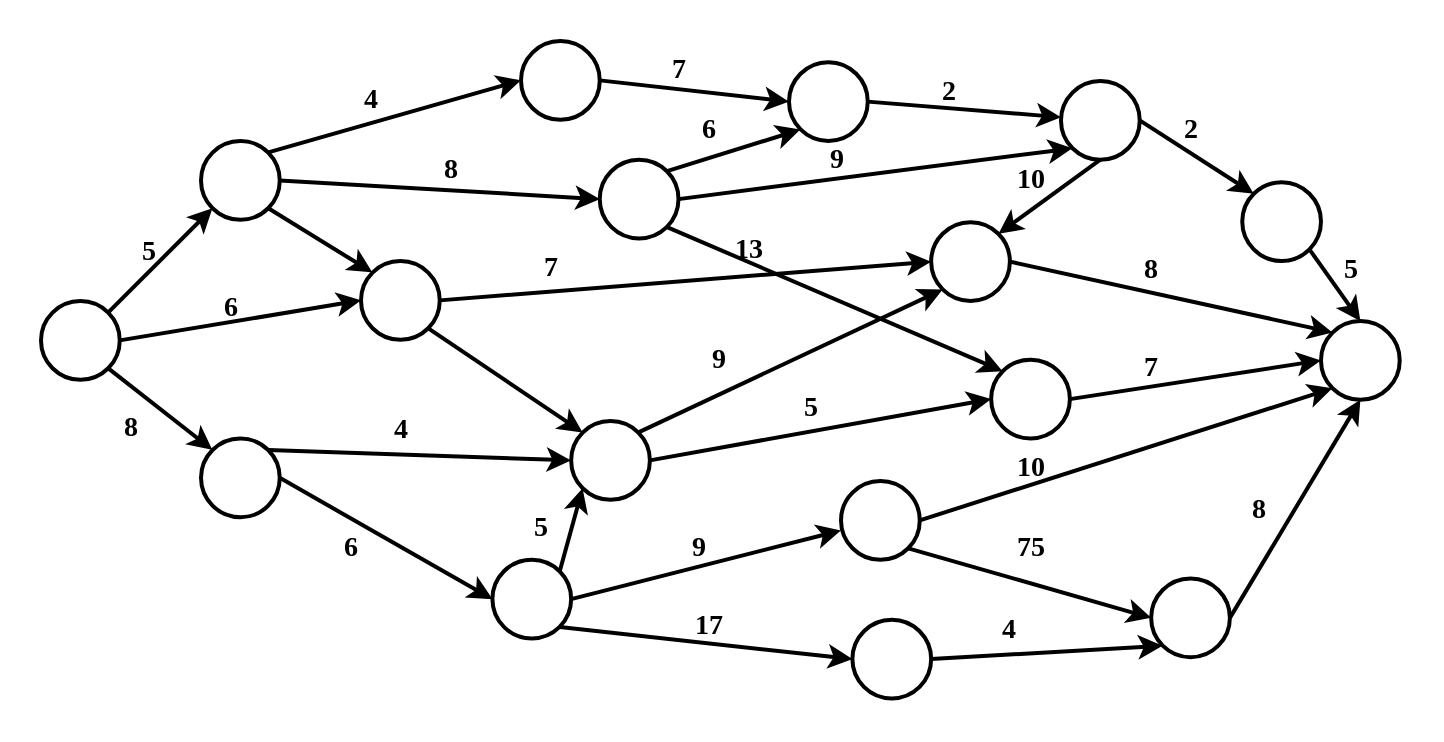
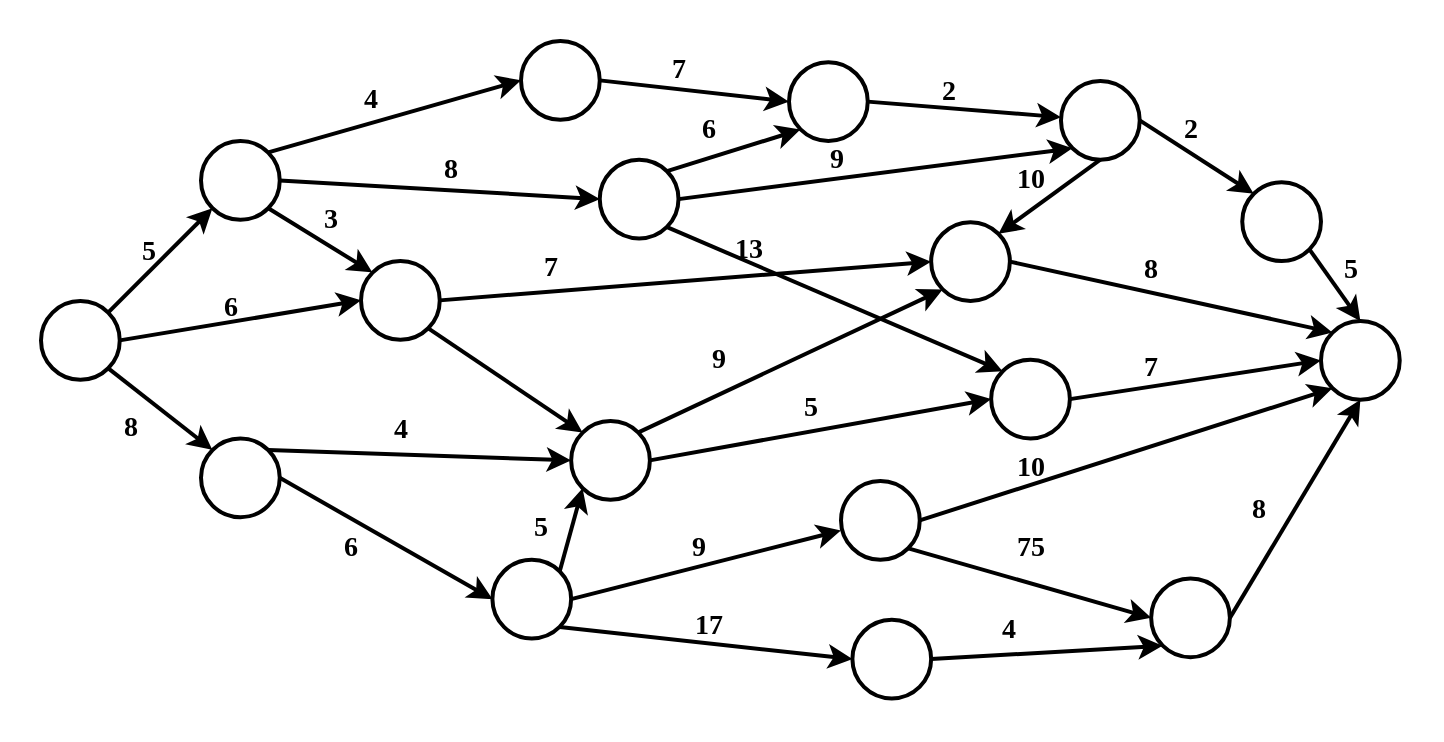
  <mxCell id="0" />
  <mxCell id="1" parent="0" />
  <mxCell id="2" style="rounded=0;orthogonalLoop=1;jettySize=auto;html=1;exitX=0.855;exitY=0.145;exitDx=0;exitDy=0;exitPerimeter=0;entryX=0.145;entryY=0.855;entryDx=0;entryDy=0;entryPerimeter=0;fontFamily=Times New Roman;strokeWidth=2;" parent="1" source="5" target="9" edge="1"><mxGeometry relative="1" as="geometry" /></mxCell>
  <mxCell id="3" style="edgeStyle=none;rounded=0;orthogonalLoop=1;jettySize=auto;html=1;exitX=0.855;exitY=0.855;exitDx=0;exitDy=0;exitPerimeter=0;entryX=0.145;entryY=0.145;entryDx=0;entryDy=0;entryPerimeter=0;strokeWidth=2;fontFamily=Times New Roman;" parent="1" source="5" target="12" edge="1"><mxGeometry relative="1" as="geometry"><mxPoint x="59.371" y="203.031" as="sourcePoint" /></mxGeometry></mxCell>
  <mxCell id="4" style="edgeStyle=none;rounded=0;orthogonalLoop=1;jettySize=auto;html=1;exitX=1;exitY=0.5;exitDx=0;exitDy=0;exitPerimeter=0;entryX=0;entryY=0.5;entryDx=0;entryDy=0;entryPerimeter=0;strokeWidth=2;fontFamily=Times New Roman;" parent="1" source="5" target="15" edge="1"><mxGeometry relative="1" as="geometry" /></mxCell>
  <mxCell id="5" value="" style="verticalLabelPosition=middle;verticalAlign=middle;html=1;shape=mxgraph.flowchart.on-page_reference;fontFamily=Times New Roman;strokeWidth=2;labelPosition=center;align=center;" parent="1" vertex="1"><mxGeometry x="20" y="150" width="39.37" height="39.37" as="geometry" /></mxCell>
  <mxCell id="6" style="edgeStyle=none;rounded=0;orthogonalLoop=1;jettySize=auto;html=1;exitX=0.855;exitY=0.855;exitDx=0;exitDy=0;exitPerimeter=0;entryX=0.145;entryY=0.145;entryDx=0;entryDy=0;entryPerimeter=0;strokeWidth=2;fontFamily=Times New Roman;" parent="1" source="9" target="15" edge="1"><mxGeometry relative="1" as="geometry" /></mxCell>
  <mxCell id="7" style="edgeStyle=none;rounded=0;orthogonalLoop=1;jettySize=auto;html=1;exitX=0.855;exitY=0.145;exitDx=0;exitDy=0;exitPerimeter=0;entryX=0;entryY=0.5;entryDx=0;entryDy=0;entryPerimeter=0;strokeWidth=2;fontFamily=Times New Roman;" parent="1" source="9" target="17" edge="1"><mxGeometry relative="1" as="geometry" /></mxCell>
  <mxCell id="8" style="edgeStyle=none;rounded=0;orthogonalLoop=1;jettySize=auto;html=1;exitX=1;exitY=0.5;exitDx=0;exitDy=0;exitPerimeter=0;entryX=0;entryY=0.5;entryDx=0;entryDy=0;entryPerimeter=0;strokeWidth=2;fontFamily=Times New Roman;" parent="1" source="9" target="21" edge="1"><mxGeometry relative="1" as="geometry" /></mxCell>
  <mxCell id="9" value="" style="verticalLabelPosition=middle;verticalAlign=middle;html=1;shape=mxgraph.flowchart.on-page_reference;fontFamily=Times New Roman;strokeWidth=2;labelPosition=center;align=center;" parent="1" vertex="1"><mxGeometry x="100" y="70" width="39.37" height="39.37" as="geometry" /></mxCell>
  <mxCell id="10" style="edgeStyle=none;rounded=0;orthogonalLoop=1;jettySize=auto;html=1;exitX=1;exitY=0.5;exitDx=0;exitDy=0;exitPerimeter=0;entryX=0;entryY=0.5;entryDx=0;entryDy=0;entryPerimeter=0;strokeWidth=2;fontFamily=Times New Roman;" parent="1" source="12" target="35" edge="1"><mxGeometry relative="1" as="geometry" /></mxCell>
  <mxCell id="11" style="edgeStyle=none;rounded=0;orthogonalLoop=1;jettySize=auto;html=1;exitX=0.855;exitY=0.145;exitDx=0;exitDy=0;exitPerimeter=0;entryX=0;entryY=0.5;entryDx=0;entryDy=0;entryPerimeter=0;strokeWidth=2;fontFamily=Times New Roman;" parent="1" source="12" target="38" edge="1"><mxGeometry relative="1" as="geometry" /></mxCell>
  <mxCell id="12" value="" style="verticalLabelPosition=middle;verticalAlign=middle;html=1;shape=mxgraph.flowchart.on-page_reference;fontFamily=Times New Roman;strokeWidth=2;labelPosition=center;align=center;" parent="1" vertex="1"><mxGeometry x="100" y="218.74" width="39.37" height="39.37" as="geometry" /></mxCell>
  <mxCell id="13" style="edgeStyle=none;rounded=0;orthogonalLoop=1;jettySize=auto;html=1;exitX=1;exitY=0.5;exitDx=0;exitDy=0;exitPerimeter=0;entryX=0;entryY=0.5;entryDx=0;entryDy=0;entryPerimeter=0;strokeWidth=2;fontFamily=Times New Roman;" parent="1" source="15" target="28" edge="1"><mxGeometry relative="1" as="geometry" /></mxCell>
  <mxCell id="14" style="edgeStyle=none;rounded=0;orthogonalLoop=1;jettySize=auto;html=1;exitX=0.855;exitY=0.855;exitDx=0;exitDy=0;exitPerimeter=0;entryX=0.145;entryY=0.145;entryDx=0;entryDy=0;entryPerimeter=0;strokeWidth=2;fontFamily=Times New Roman;" parent="1" source="15" target="38" edge="1"><mxGeometry relative="1" as="geometry" /></mxCell>
  <mxCell id="15" value="" style="verticalLabelPosition=middle;verticalAlign=middle;html=1;shape=mxgraph.flowchart.on-page_reference;fontFamily=Times New Roman;strokeWidth=2;labelPosition=center;align=center;" parent="1" vertex="1"><mxGeometry x="180" y="130" width="39.37" height="39.37" as="geometry" /></mxCell>
  <mxCell id="16" style="edgeStyle=none;rounded=0;orthogonalLoop=1;jettySize=auto;html=1;exitX=1;exitY=0.5;exitDx=0;exitDy=0;exitPerimeter=0;entryX=0;entryY=0.5;entryDx=0;entryDy=0;entryPerimeter=0;strokeWidth=2;fontFamily=Times New Roman;" parent="1" source="17" target="23" edge="1"><mxGeometry relative="1" as="geometry" /></mxCell>
  <mxCell id="17" value="" style="verticalLabelPosition=middle;verticalAlign=middle;html=1;shape=mxgraph.flowchart.on-page_reference;fontFamily=Times New Roman;strokeWidth=2;labelPosition=center;align=center;" parent="1" vertex="1"><mxGeometry x="260" y="20" width="39.37" height="39.37" as="geometry" /></mxCell>
  <mxCell id="18" style="edgeStyle=none;rounded=0;orthogonalLoop=1;jettySize=auto;html=1;exitX=0.855;exitY=0.145;exitDx=0;exitDy=0;exitPerimeter=0;entryX=0.145;entryY=0.855;entryDx=0;entryDy=0;entryPerimeter=0;strokeWidth=2;fontFamily=Times New Roman;" parent="1" source="21" target="23" edge="1"><mxGeometry relative="1" as="geometry" /></mxCell>
  <mxCell id="19" style="edgeStyle=none;rounded=0;orthogonalLoop=1;jettySize=auto;html=1;exitX=1;exitY=0.5;exitDx=0;exitDy=0;exitPerimeter=0;entryX=0.145;entryY=0.855;entryDx=0;entryDy=0;entryPerimeter=0;strokeWidth=2;fontFamily=Times New Roman;" parent="1" source="21" target="26" edge="1"><mxGeometry relative="1" as="geometry" /></mxCell>
  <mxCell id="20" style="edgeStyle=none;rounded=0;orthogonalLoop=1;jettySize=auto;html=1;exitX=0.855;exitY=0.855;exitDx=0;exitDy=0;exitPerimeter=0;entryX=0.145;entryY=0.145;entryDx=0;entryDy=0;entryPerimeter=0;strokeWidth=2;fontFamily=Times New Roman;" parent="1" source="21" target="47" edge="1"><mxGeometry relative="1" as="geometry" /></mxCell>
  <mxCell id="21" value="" style="verticalLabelPosition=middle;verticalAlign=middle;html=1;shape=mxgraph.flowchart.on-page_reference;fontFamily=Times New Roman;strokeWidth=2;labelPosition=center;align=center;" parent="1" vertex="1"><mxGeometry x="299.37" y="79.37" width="39.37" height="39.37" as="geometry" /></mxCell>
  <mxCell id="22" style="edgeStyle=none;rounded=0;orthogonalLoop=1;jettySize=auto;html=1;exitX=1;exitY=0.5;exitDx=0;exitDy=0;exitPerimeter=0;strokeWidth=2;fontFamily=Times New Roman;" parent="1" source="23" target="26" edge="1"><mxGeometry relative="1" as="geometry" /></mxCell>
  <mxCell id="23" value="" style="verticalLabelPosition=middle;verticalAlign=middle;html=1;shape=mxgraph.flowchart.on-page_reference;fontFamily=Times New Roman;strokeWidth=2;labelPosition=center;align=center;" parent="1" vertex="1"><mxGeometry x="394" y="30.63" width="39.37" height="39.37" as="geometry" /></mxCell>
  <mxCell id="24" style="edgeStyle=none;rounded=0;orthogonalLoop=1;jettySize=auto;html=1;exitX=0.5;exitY=1;exitDx=0;exitDy=0;exitPerimeter=0;entryX=0.855;entryY=0.145;entryDx=0;entryDy=0;entryPerimeter=0;strokeWidth=2;fontFamily=Times New Roman;" parent="1" source="26" target="28" edge="1"><mxGeometry relative="1" as="geometry" /></mxCell>
  <mxCell id="25" style="edgeStyle=none;rounded=0;orthogonalLoop=1;jettySize=auto;html=1;exitX=1;exitY=0.5;exitDx=0;exitDy=0;exitPerimeter=0;entryX=0.145;entryY=0.145;entryDx=0;entryDy=0;entryPerimeter=0;strokeWidth=2;fontFamily=Times New Roman;" parent="1" source="26" target="31" edge="1"><mxGeometry relative="1" as="geometry" /></mxCell>
  <mxCell id="26" value="" style="verticalLabelPosition=middle;verticalAlign=middle;html=1;shape=mxgraph.flowchart.on-page_reference;fontFamily=Times New Roman;strokeWidth=2;labelPosition=center;align=center;" parent="1" vertex="1"><mxGeometry x="530" y="40" width="39.37" height="39.37" as="geometry" /></mxCell>
  <mxCell id="27" style="edgeStyle=none;rounded=0;orthogonalLoop=1;jettySize=auto;html=1;exitX=1;exitY=0.5;exitDx=0;exitDy=0;exitPerimeter=0;entryX=0.145;entryY=0.145;entryDx=0;entryDy=0;entryPerimeter=0;strokeWidth=2;fontFamily=Times New Roman;" parent="1" source="28" target="29" edge="1"><mxGeometry relative="1" as="geometry" /></mxCell>
  <mxCell id="28" value="" style="verticalLabelPosition=middle;verticalAlign=middle;html=1;shape=mxgraph.flowchart.on-page_reference;fontFamily=Times New Roman;strokeWidth=2;labelPosition=center;align=center;" parent="1" vertex="1"><mxGeometry x="465.08" y="110.63" width="39.37" height="39.37" as="geometry" /></mxCell>
  <mxCell id="29" value="" style="verticalLabelPosition=middle;verticalAlign=middle;html=1;shape=mxgraph.flowchart.on-page_reference;fontFamily=Times New Roman;strokeWidth=2;labelPosition=center;align=center;" parent="1" vertex="1"><mxGeometry x="660" y="160" width="39.37" height="39.37" as="geometry" /></mxCell>
  <mxCell id="30" style="edgeStyle=none;rounded=0;orthogonalLoop=1;jettySize=auto;html=1;entryX=0.5;entryY=0;entryDx=0;entryDy=0;entryPerimeter=0;strokeWidth=2;fontFamily=Times New Roman;exitX=0.855;exitY=0.855;exitDx=0;exitDy=0;exitPerimeter=0;" parent="1" source="31" target="29" edge="1"><mxGeometry relative="1" as="geometry"><mxPoint x="630" y="120" as="sourcePoint" /></mxGeometry></mxCell>
  <mxCell id="31" value="" style="verticalLabelPosition=middle;verticalAlign=middle;html=1;shape=mxgraph.flowchart.on-page_reference;fontFamily=Times New Roman;strokeWidth=2;labelPosition=center;align=center;" parent="1" vertex="1"><mxGeometry x="620.63" y="90.63" width="39.37" height="39.37" as="geometry" /></mxCell>
  <mxCell id="32" style="edgeStyle=none;rounded=0;orthogonalLoop=1;jettySize=auto;html=1;exitX=0.855;exitY=0.145;exitDx=0;exitDy=0;exitPerimeter=0;entryX=0.145;entryY=0.855;entryDx=0;entryDy=0;entryPerimeter=0;strokeWidth=2;fontFamily=Times New Roman;" parent="1" source="35" target="38" edge="1"><mxGeometry relative="1" as="geometry" /></mxCell>
  <mxCell id="33" style="edgeStyle=none;rounded=0;orthogonalLoop=1;jettySize=auto;html=1;exitX=1;exitY=0.5;exitDx=0;exitDy=0;exitPerimeter=0;strokeWidth=2;fontFamily=Times New Roman;" parent="1" source="35" target="41" edge="1"><mxGeometry relative="1" as="geometry" /></mxCell>
  <mxCell id="34" style="edgeStyle=none;rounded=0;orthogonalLoop=1;jettySize=auto;html=1;exitX=0.855;exitY=0.855;exitDx=0;exitDy=0;exitPerimeter=0;entryX=0;entryY=0.5;entryDx=0;entryDy=0;entryPerimeter=0;strokeWidth=2;fontFamily=Times New Roman;" parent="1" source="35" target="43" edge="1"><mxGeometry relative="1" as="geometry" /></mxCell>
  <mxCell id="35" value="" style="verticalLabelPosition=middle;verticalAlign=middle;html=1;shape=mxgraph.flowchart.on-page_reference;fontFamily=Times New Roman;strokeWidth=2;labelPosition=center;align=center;" parent="1" vertex="1"><mxGeometry x="245.71" y="279.37" width="39.37" height="39.37" as="geometry" /></mxCell>
  <mxCell id="36" style="edgeStyle=none;rounded=0;orthogonalLoop=1;jettySize=auto;html=1;exitX=0.855;exitY=0.145;exitDx=0;exitDy=0;exitPerimeter=0;entryX=0.145;entryY=0.855;entryDx=0;entryDy=0;entryPerimeter=0;strokeWidth=2;fontFamily=Times New Roman;" parent="1" source="38" target="28" edge="1"><mxGeometry relative="1" as="geometry" /></mxCell>
  <mxCell id="37" style="edgeStyle=none;rounded=0;orthogonalLoop=1;jettySize=auto;html=1;exitX=1;exitY=0.5;exitDx=0;exitDy=0;exitPerimeter=0;entryX=0;entryY=0.5;entryDx=0;entryDy=0;entryPerimeter=0;strokeWidth=2;fontFamily=Times New Roman;" parent="1" source="38" target="47" edge="1"><mxGeometry relative="1" as="geometry" /></mxCell>
  <mxCell id="38" value="" style="verticalLabelPosition=middle;verticalAlign=middle;html=1;shape=mxgraph.flowchart.on-page_reference;fontFamily=Times New Roman;strokeWidth=2;labelPosition=center;align=center;" parent="1" vertex="1"><mxGeometry x="285.08" y="210" width="39.37" height="39.37" as="geometry" /></mxCell>
  <mxCell id="39" style="edgeStyle=none;rounded=0;orthogonalLoop=1;jettySize=auto;html=1;exitX=0.855;exitY=0.855;exitDx=0;exitDy=0;exitPerimeter=0;entryX=0;entryY=0.5;entryDx=0;entryDy=0;entryPerimeter=0;strokeWidth=2;fontFamily=Times New Roman;" parent="1" source="41" target="45" edge="1"><mxGeometry relative="1" as="geometry" /></mxCell>
  <mxCell id="40" style="edgeStyle=none;rounded=0;orthogonalLoop=1;jettySize=auto;html=1;exitX=1;exitY=0.5;exitDx=0;exitDy=0;exitPerimeter=0;entryX=0.145;entryY=0.855;entryDx=0;entryDy=0;entryPerimeter=0;strokeWidth=2;fontFamily=Times New Roman;" parent="1" source="41" target="29" edge="1"><mxGeometry relative="1" as="geometry"><mxPoint x="671.419" y="213.031" as="targetPoint" /></mxGeometry></mxCell>
  <mxCell id="41" value="" style="verticalLabelPosition=middle;verticalAlign=middle;html=1;shape=mxgraph.flowchart.on-page_reference;fontFamily=Times New Roman;strokeWidth=2;labelPosition=center;align=center;" parent="1" vertex="1"><mxGeometry x="420" y="240" width="39.37" height="39.37" as="geometry" /></mxCell>
  <mxCell id="42" style="edgeStyle=none;rounded=0;orthogonalLoop=1;jettySize=auto;html=1;exitX=1;exitY=0.5;exitDx=0;exitDy=0;exitPerimeter=0;entryX=0.145;entryY=0.855;entryDx=0;entryDy=0;entryPerimeter=0;strokeWidth=2;fontFamily=Times New Roman;" parent="1" source="43" target="45" edge="1"><mxGeometry relative="1" as="geometry" /></mxCell>
  <mxCell id="43" value="" style="verticalLabelPosition=middle;verticalAlign=middle;html=1;shape=mxgraph.flowchart.on-page_reference;fontFamily=Times New Roman;strokeWidth=2;labelPosition=center;align=center;" parent="1" vertex="1"><mxGeometry x="425.71" y="309.37" width="39.37" height="39.37" as="geometry" /></mxCell>
  <mxCell id="44" style="edgeStyle=none;rounded=0;orthogonalLoop=1;jettySize=auto;html=1;exitX=1;exitY=0.5;exitDx=0;exitDy=0;exitPerimeter=0;entryX=0.5;entryY=1;entryDx=0;entryDy=0;entryPerimeter=0;strokeWidth=2;fontFamily=Times New Roman;" parent="1" source="45" target="29" edge="1"><mxGeometry relative="1" as="geometry"><mxPoint x="685.395" y="218.74" as="targetPoint" /></mxGeometry></mxCell>
  <mxCell id="45" value="" style="verticalLabelPosition=middle;verticalAlign=middle;html=1;shape=mxgraph.flowchart.on-page_reference;fontFamily=Times New Roman;strokeWidth=2;labelPosition=center;align=center;" parent="1" vertex="1"><mxGeometry x="575.08" y="288.74" width="39.37" height="39.37" as="geometry" /></mxCell>
  <mxCell id="46" style="edgeStyle=none;rounded=0;orthogonalLoop=1;jettySize=auto;html=1;exitX=1;exitY=0.5;exitDx=0;exitDy=0;exitPerimeter=0;entryX=0;entryY=0.5;entryDx=0;entryDy=0;entryPerimeter=0;strokeWidth=2;fontFamily=Times New Roman;" parent="1" source="47" target="29" edge="1"><mxGeometry relative="1" as="geometry" /></mxCell>
  <mxCell id="47" value="" style="verticalLabelPosition=middle;verticalAlign=middle;html=1;shape=mxgraph.flowchart.on-page_reference;fontFamily=Times New Roman;strokeWidth=2;labelPosition=center;align=center;" parent="1" vertex="1"><mxGeometry x="495.08" y="179.37" width="39.37" height="39.37" as="geometry" /></mxCell>
  <mxCell id="48" value="5" style="text;html=1;align=center;verticalAlign=middle;resizable=0;points=[];autosize=1;strokeColor=none;fillColor=none;fontSize=14;fontFamily=Times New Roman;fontStyle=1" parent="1" vertex="1"><mxGeometry x="59.37" y="110.63" width="30" height="30" as="geometry" /></mxCell>
  <mxCell id="49" value="6" style="text;html=1;align=center;verticalAlign=middle;resizable=0;points=[];autosize=1;strokeColor=none;fillColor=none;fontSize=14;fontFamily=Times New Roman;fontStyle=1" parent="1" vertex="1"><mxGeometry x="100" y="139.37" width="30" height="30" as="geometry" /></mxCell>
  <mxCell id="50" value="8" style="text;html=1;align=center;verticalAlign=middle;resizable=0;points=[];autosize=1;strokeColor=none;fillColor=none;fontSize=14;fontFamily=Times New Roman;fontStyle=1" parent="1" vertex="1"><mxGeometry x="50" y="199.37" width="30" height="30" as="geometry" /></mxCell>
  <mxCell id="51" value="4" style="text;html=1;align=center;verticalAlign=middle;resizable=0;points=[];autosize=1;strokeColor=none;fillColor=none;fontSize=14;fontFamily=Times New Roman;fontStyle=1" parent="1" vertex="1"><mxGeometry x="170" y="35.31" width="30" height="30" as="geometry" /></mxCell>
  <mxCell id="52" value="8" style="text;html=1;align=center;verticalAlign=middle;resizable=0;points=[];autosize=1;strokeColor=none;fillColor=none;fontSize=14;fontFamily=Times New Roman;fontStyle=1" parent="1" vertex="1"><mxGeometry x="210" y="70" width="30" height="30" as="geometry" /></mxCell>
+ <mxCell id="53" value="3" style="text;html=1;align=center;verticalAlign=middle;resizable=0;points=[];autosize=1;strokeColor=none;fillColor=none;fontSize=14;fontFamily=Times New Roman;fontStyle=1" parent="1" vertex="1"><mxGeometry x="150" y="95.32" width="30" height="30" as="geometry" /></mxCell>
  <mxCell id="54" value="7" style="text;html=1;align=center;verticalAlign=middle;resizable=0;points=[];autosize=1;strokeColor=none;fillColor=none;fontSize=14;fontFamily=Times New Roman;fontStyle=1" parent="1" vertex="1"><mxGeometry x="324.45" y="20" width="30" height="30" as="geometry" /></mxCell>
  <mxCell id="55" value="2" style="text;html=1;align=center;verticalAlign=middle;resizable=0;points=[];autosize=1;strokeColor=none;fillColor=none;fontSize=14;fontFamily=Times New Roman;fontStyle=1" parent="1" vertex="1"><mxGeometry x="459.37" y="30.63" width="30" height="30" as="geometry" /></mxCell>
  <mxCell id="56" value="2" style="text;html=1;align=center;verticalAlign=middle;resizable=0;points=[];autosize=1;strokeColor=none;fillColor=none;fontSize=14;fontFamily=Times New Roman;fontStyle=1" parent="1" vertex="1"><mxGeometry x="579.77" y="50" width="30" height="30" as="geometry" /></mxCell>
  <mxCell id="57" value="5" style="text;html=1;align=center;verticalAlign=middle;resizable=0;points=[];autosize=1;strokeColor=none;fillColor=none;fontSize=14;fontFamily=Times New Roman;fontStyle=1" parent="1" vertex="1"><mxGeometry x="660" y="120" width="30" height="30" as="geometry" /></mxCell>
  <mxCell id="58" value="6" style="text;html=1;align=center;verticalAlign=middle;resizable=0;points=[];autosize=1;strokeColor=none;fillColor=none;fontSize=14;fontFamily=Times New Roman;fontStyle=1" parent="1" vertex="1"><mxGeometry x="338.74" y="50" width="30" height="30" as="geometry" /></mxCell>
  <mxCell id="59" value="9" style="text;html=1;align=center;verticalAlign=middle;resizable=0;points=[];autosize=1;strokeColor=none;fillColor=none;fontSize=14;fontFamily=Times New Roman;fontStyle=1" parent="1" vertex="1"><mxGeometry x="403.37" y="65.31" width="30" height="30" as="geometry" /></mxCell>
  <mxCell id="60" value="10" style="text;html=1;align=center;verticalAlign=middle;resizable=0;points=[];autosize=1;strokeColor=none;fillColor=none;fontSize=14;fontFamily=Times New Roman;fontStyle=1" parent="1" vertex="1"><mxGeometry x="494.76" y="74.68" width="40" height="30" as="geometry" /></mxCell>
  <mxCell id="61" value="8" style="text;html=1;align=center;verticalAlign=middle;resizable=0;points=[];autosize=1;strokeColor=none;fillColor=none;fontSize=14;fontFamily=Times New Roman;fontStyle=1" parent="1" vertex="1"><mxGeometry x="560" y="120" width="30" height="30" as="geometry" /></mxCell>
  <mxCell id="62" value="7" style="text;html=1;align=center;verticalAlign=middle;resizable=0;points=[];autosize=1;strokeColor=none;fillColor=none;fontSize=14;fontFamily=Times New Roman;fontStyle=1" parent="1" vertex="1"><mxGeometry x="560" y="169.37" width="30" height="30" as="geometry" /></mxCell>
  <mxCell id="63" value="10" style="text;html=1;align=center;verticalAlign=middle;resizable=0;points=[];autosize=1;strokeColor=none;fillColor=none;fontSize=14;fontFamily=Times New Roman;fontStyle=1" parent="1" vertex="1"><mxGeometry x="495" y="218.74" width="40" height="30" as="geometry" /></mxCell>
  <mxCell id="64" value="75" style="text;html=1;align=center;verticalAlign=middle;resizable=0;points=[];autosize=1;strokeColor=none;fillColor=none;fontSize=14;fontFamily=Times New Roman;fontStyle=1" parent="1" vertex="1"><mxGeometry x="494.76" y="258.74" width="40" height="30" as="geometry" /></mxCell>
  <mxCell id="65" value="8" style="text;html=1;align=center;verticalAlign=middle;resizable=0;points=[];autosize=1;strokeColor=none;fillColor=none;fontSize=14;fontFamily=Times New Roman;fontStyle=1" parent="1" vertex="1"><mxGeometry x="614.45" y="240" width="30" height="30" as="geometry" /></mxCell>
  <mxCell id="66" value="4" style="text;html=1;align=center;verticalAlign=middle;resizable=0;points=[];autosize=1;strokeColor=none;fillColor=none;fontSize=14;fontFamily=Times New Roman;fontStyle=1" parent="1" vertex="1"><mxGeometry x="489.37" y="300" width="30" height="30" as="geometry" /></mxCell>
  <mxCell id="67" value="17" style="text;html=1;align=center;verticalAlign=middle;resizable=0;points=[];autosize=1;strokeColor=none;fillColor=none;fontSize=14;fontFamily=Times New Roman;fontStyle=1" parent="1" vertex="1"><mxGeometry x="333.74" y="298.11" width="40" height="30" as="geometry" /></mxCell>
  <mxCell id="68" value="9" style="text;html=1;align=center;verticalAlign=middle;resizable=0;points=[];autosize=1;strokeColor=none;fillColor=none;fontSize=14;fontFamily=Times New Roman;fontStyle=1" parent="1" vertex="1"><mxGeometry x="333.74" y="258.74" width="30" height="30" as="geometry" /></mxCell>
  <mxCell id="69" value="5" style="text;html=1;align=center;verticalAlign=middle;resizable=0;points=[];autosize=1;strokeColor=none;fillColor=none;fontSize=14;fontFamily=Times New Roman;fontStyle=1" parent="1" vertex="1"><mxGeometry x="255.08" y="248.74" width="30" height="30" as="geometry" /></mxCell>
  <mxCell id="70" value="5" style="text;html=1;align=center;verticalAlign=middle;resizable=0;points=[];autosize=1;strokeColor=none;fillColor=none;fontSize=14;fontFamily=Times New Roman;fontStyle=1" parent="1" vertex="1"><mxGeometry x="390" y="188.74" width="30" height="30" as="geometry" /></mxCell>
  <mxCell id="71" value="9" style="text;html=1;align=center;verticalAlign=middle;resizable=0;points=[];autosize=1;strokeColor=none;fillColor=none;fontSize=14;fontFamily=Times New Roman;fontStyle=1" parent="1" vertex="1"><mxGeometry x="343.74" y="164.68" width="30" height="30" as="geometry" /></mxCell>
  <mxCell id="72" value="7" style="text;html=1;align=center;verticalAlign=middle;resizable=0;points=[];autosize=1;strokeColor=none;fillColor=none;fontSize=14;fontFamily=Times New Roman;fontStyle=1" parent="1" vertex="1"><mxGeometry x="260" y="118.74" width="30" height="30" as="geometry" /></mxCell>
  <mxCell id="73" value="13" style="text;html=1;align=center;verticalAlign=middle;resizable=0;points=[];autosize=1;strokeColor=none;fillColor=none;fontSize=14;fontFamily=Times New Roman;fontStyle=1" parent="1" vertex="1"><mxGeometry x="354.45" y="110" width="40" height="30" as="geometry" /></mxCell>
  <mxCell id="74" value="4" style="text;html=1;align=center;verticalAlign=middle;resizable=0;points=[];autosize=1;strokeColor=none;fillColor=none;fontSize=14;fontFamily=Times New Roman;fontStyle=1" parent="1" vertex="1"><mxGeometry x="184.69" y="200" width="30" height="30" as="geometry" /></mxCell>
  <mxCell id="75" value="6" style="text;html=1;align=center;verticalAlign=middle;resizable=0;points=[];autosize=1;strokeColor=none;fillColor=none;fontSize=14;fontFamily=Times New Roman;fontStyle=1" parent="1" vertex="1"><mxGeometry x="160" y="258.74" width="30" height="30" as="geometry" /></mxCell>
